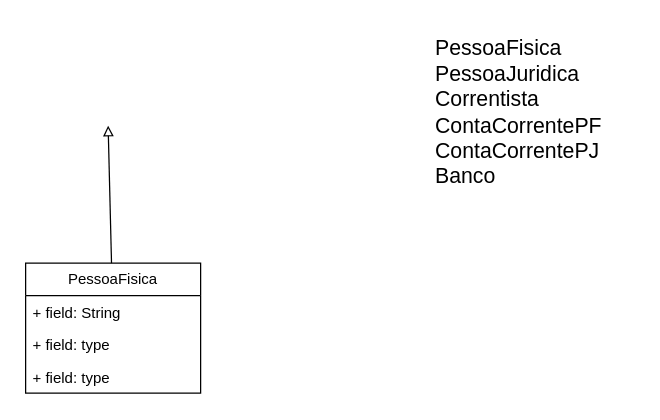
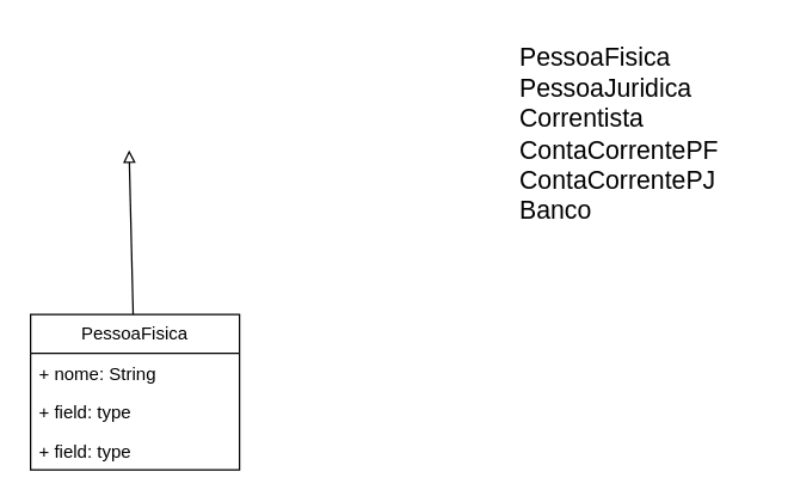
  <mxCell id="0" />
  <mxCell id="1" parent="0" />
  <mxCell id="2" style="rounded=0;orthogonalLoop=1;jettySize=auto;html=1;endArrow=block;endFill=0;" edge="1" parent="1" source="3"><mxGeometry relative="1" as="geometry"><mxPoint x="86" y="100" as="targetPoint" /></mxGeometry></mxCell>
  <mxCell id="3" value="PessoaFisica" style="swimlane;fontStyle=0;childLayout=stackLayout;horizontal=1;startSize=26;fillColor=none;horizontalStack=0;resizeParent=1;resizeParentMax=0;resizeLast=0;collapsible=1;marginBottom=0;whiteSpace=wrap;html=1;" vertex="1" parent="1"><mxGeometry x="20" y="210" width="140" height="104" as="geometry" /></mxCell>
- <mxCell id="4" value="+ field: String" style="text;strokeColor=none;fillColor=none;align=left;verticalAlign=top;spacingLeft=4;spacingRight=4;overflow=hidden;rotatable=0;points=[[0,0.5],[1,0.5]];portConstraint=eastwest;whiteSpace=wrap;html=1;" vertex="1" parent="3"><mxGeometry y="26" width="140" height="26" as="geometry" /></mxCell>
+ <mxCell id="4" value="+ nome: String" style="text;strokeColor=none;fillColor=none;align=left;verticalAlign=top;spacingLeft=4;spacingRight=4;overflow=hidden;rotatable=0;points=[[0,0.5],[1,0.5]];portConstraint=eastwest;whiteSpace=wrap;html=1;" vertex="1" parent="3"><mxGeometry y="26" width="140" height="26" as="geometry" /></mxCell>
  <mxCell id="5" value="+ field: type" style="text;strokeColor=none;fillColor=none;align=left;verticalAlign=top;spacingLeft=4;spacingRight=4;overflow=hidden;rotatable=0;points=[[0,0.5],[1,0.5]];portConstraint=eastwest;whiteSpace=wrap;html=1;" vertex="1" parent="3"><mxGeometry y="52" width="140" height="26" as="geometry" /></mxCell>
  <mxCell id="6" value="+ field: type" style="text;strokeColor=none;fillColor=none;align=left;verticalAlign=top;spacingLeft=4;spacingRight=4;overflow=hidden;rotatable=0;points=[[0,0.5],[1,0.5]];portConstraint=eastwest;whiteSpace=wrap;html=1;" vertex="1" parent="3"><mxGeometry y="78" width="140" height="26" as="geometry" /></mxCell>
  <mxCell id="7" value="PessoaFisica&lt;br style=&quot;font-size: 17px;&quot;&gt;PessoaJuridica&lt;br style=&quot;font-size: 17px;&quot;&gt;Correntista&lt;br style=&quot;font-size: 17px;&quot;&gt;ContaCorrentePF&lt;br style=&quot;font-size: 17px;&quot;&gt;ContaCorrentePJ&lt;br style=&quot;font-size: 17px;&quot;&gt;Banco" style="text;html=1;strokeColor=none;fillColor=none;align=left;verticalAlign=middle;whiteSpace=wrap;rounded=0;fontSize=17;" vertex="1" parent="1"><mxGeometry x="346" y="20" width="160" height="140" as="geometry" /></mxCell>
